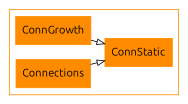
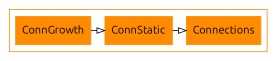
  digraph {
    fontname=Ubuntu
    rankdir=LR
    node [color=darkorange fontname=Ubuntu shape=record style=filled]
    edge [arrowhead=empty fontname=Ubuntu]
    n1 [label=ConnGrowth]
    n2 [label=Connections]
    n3 [label=ConnStatic]
    subgraph cluster_1 {
      color=darkorange
      nodesep=0.96
      ranksep=0.96
      n1
      n2
      n3
    }
    n1 -> n3
-   n2 -> n3
+   n3 -> n2
  }
